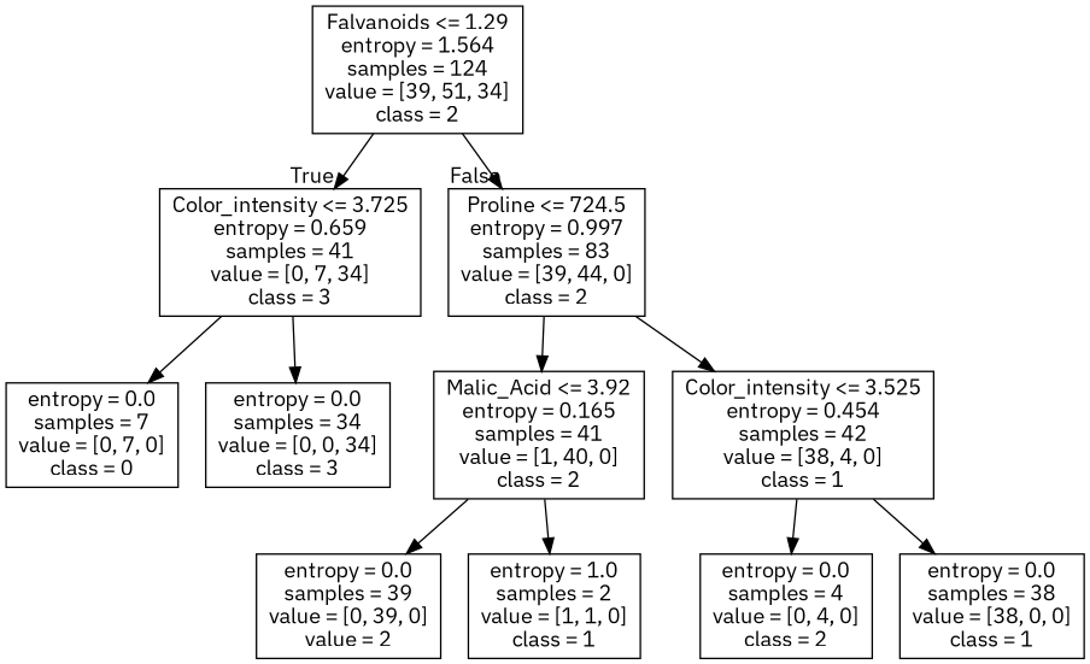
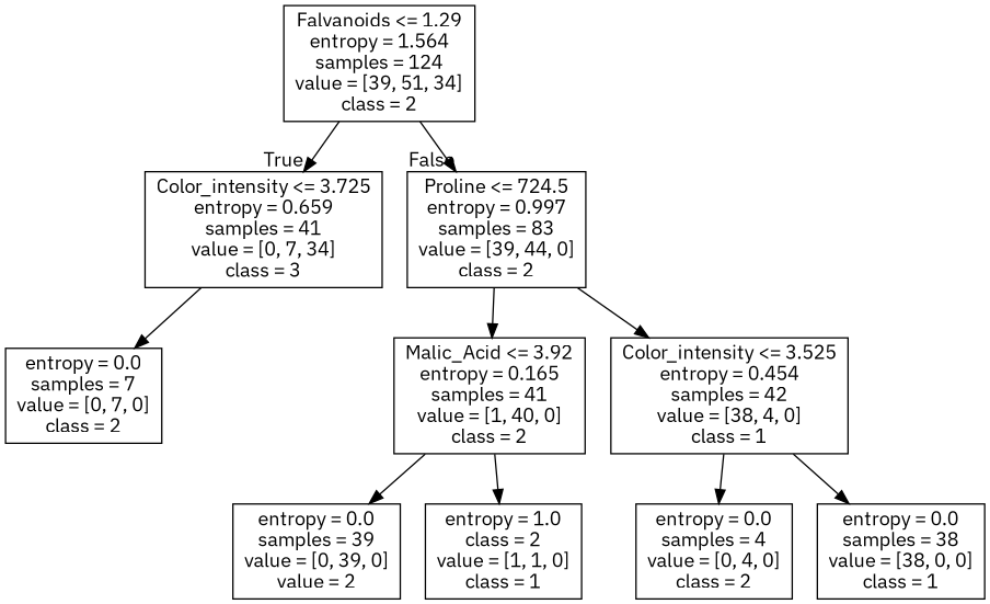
  digraph {
    fontname="IBM Plex Sans"
    node [fontname="IBM Plex Sans" shape=box]
    edge [fontname="IBM Plex Sans"]
    n1 [label="Falvanoids <= 1.29\nentropy = 1.564\nsamples = 124\nvalue = [39, 51, 34]\nclass = 2"]
    n2 [label="Color_intensity <= 3.725\nentropy = 0.659\nsamples = 41\nvalue = [0, 7, 34]\nclass = 3"]
    n3 [label="Proline <= 724.5\nentropy = 0.997\nsamples = 83\nvalue = [39, 44, 0]\nclass = 2"]
-   n4 [label="entropy = 0.0\nsamples = 7\nvalue = [0, 7, 0]\nclass = 0"]
-   n5 [label="entropy = 0.0\nsamples = 34\nvalue = [0, 0, 34]\nclass = 3"]
+   n4 [label="entropy = 0.0\nsamples = 7\nvalue = [0, 7, 0]\nclass = 2"]
    n6 [label="Malic_Acid <= 3.92\nentropy = 0.165\nsamples = 41\nvalue = [1, 40, 0]\nclass = 2"]
    n7 [label="Color_intensity <= 3.525\nentropy = 0.454\nsamples = 42\nvalue = [38, 4, 0]\nclass = 1"]
    n8 [label="entropy = 0.0\nsamples = 39\nvalue = [0, 39, 0]\nvalue = 2"]
-   n9 [label="entropy = 1.0\nsamples = 2\nvalue = [1, 1, 0]\nclass = 1"]
+   n9 [label="entropy = 1.0\nclass = 2\nvalue = [1, 1, 0]\nclass = 1"]
    n10 [label="entropy = 0.0\nsamples = 4\nvalue = [0, 4, 0]\nclass = 2"]
    n11 [label="entropy = 0.0\nsamples = 38\nvalue = [38, 0, 0]\nclass = 1"]
    n1 -> n2 [headlabel=True labelangle=45 labeldistance=2.5]
    n1 -> n3 [headlabel=False labelangle=-45 labeldistance=2.5]
    n2 -> n4
-   n2 -> n5
    n3 -> n6
    n3 -> n7
    n6 -> n8
    n6 -> n9
    n7 -> n10
    n7 -> n11
  }
